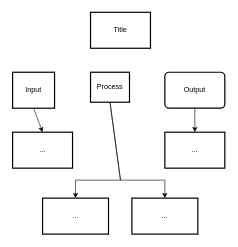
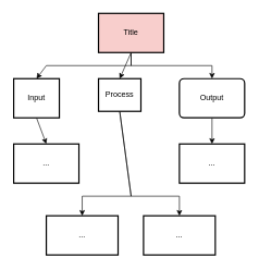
  <mxCell id="0" />
  <mxCell id="1" parent="0" />
  <mxCell id="2" style="edgeStyle=none;rounded=0;html=1;exitX=0.5;exitY=1;exitDx=0;exitDy=0;entryX=0.5;entryY=0;entryDx=0;entryDy=0;" parent="1" source="4" target="15" edge="1"><mxGeometry relative="1" as="geometry"><Array as="points"><mxPoint x="200" y="300" /><mxPoint x="125" y="300" /></Array></mxGeometry></mxCell>
  <mxCell id="3" style="edgeStyle=none;rounded=0;html=1;exitX=0.5;exitY=1;exitDx=0;exitDy=0;entryX=0.5;entryY=0;entryDx=0;entryDy=0;" parent="1" source="4" target="16" edge="1"><mxGeometry relative="1" as="geometry"><Array as="points"><mxPoint x="200" y="300" /><mxPoint x="274" y="300" /></Array></mxGeometry></mxCell>
  <mxCell id="4" value="Process" style="rounded=0;whiteSpace=wrap;html=1;absoluteArcSize=1;arcSize=14;strokeWidth=2;" parent="1" vertex="1"><mxGeometry x="150" y="120" width="65" height="50" as="geometry" /></mxCell>
- <mxCell id="8" value="Title" style="rounded=0;whiteSpace=wrap;html=1;absoluteArcSize=1;arcSize=14;strokeWidth=2;" parent="1" vertex="1"><mxGeometry x="150" y="20" width="100" height="60" as="geometry" /></mxCell>
+ <mxCell id="5" style="edgeStyle=none;html=1;exitX=0.5;exitY=1;exitDx=0;exitDy=0;entryX=0.5;entryY=0;entryDx=0;entryDy=0;rounded=0;" parent="1" source="8" target="10" edge="1"><mxGeometry relative="1" as="geometry"><Array as="points"><mxPoint x="200" y="100" /><mxPoint x="70" y="100" /></Array></mxGeometry></mxCell>
+ <mxCell id="6" style="edgeStyle=none;rounded=0;html=1;exitX=0.5;exitY=1;exitDx=0;exitDy=0;entryX=0.5;entryY=0;entryDx=0;entryDy=0;" parent="1" source="8" target="4" edge="1"><mxGeometry relative="1" as="geometry" /></mxCell>
+ <mxCell id="7" style="edgeStyle=none;rounded=0;html=1;exitX=0.5;exitY=1;exitDx=0;exitDy=0;entryX=0.5;entryY=0;entryDx=0;entryDy=0;" parent="1" source="8" target="12" edge="1"><mxGeometry relative="1" as="geometry"><Array as="points"><mxPoint x="200" y="100" /><mxPoint x="324" y="100" /></Array></mxGeometry></mxCell>
+ <mxCell id="8" value="Title" style="rounded=0;whiteSpace=wrap;html=1;absoluteArcSize=1;arcSize=14;strokeWidth=2;fillColor=#f8cecc;" parent="1" vertex="1"><mxGeometry x="150" y="20" width="100" height="60" as="geometry" /></mxCell>
  <mxCell id="9" style="edgeStyle=none;rounded=0;html=1;exitX=0.5;exitY=1;exitDx=0;exitDy=0;entryX=0.5;entryY=0;entryDx=0;entryDy=0;" parent="1" source="10" target="13" edge="1"><mxGeometry relative="1" as="geometry" /></mxCell>
  <mxCell id="10" value="Input" style="rounded=0;whiteSpace=wrap;html=1;absoluteArcSize=1;arcSize=14;strokeWidth=2;" parent="1" vertex="1"><mxGeometry x="20" y="120" width="70" height="60" as="geometry" /></mxCell>
  <mxCell id="11" style="edgeStyle=none;rounded=0;html=1;entryX=0.5;entryY=0;entryDx=0;entryDy=0;" parent="1" source="12" target="14" edge="1"><mxGeometry relative="1" as="geometry" /></mxCell>
  <mxCell id="12" value="Output" style="whiteSpace=wrap;html=1;absoluteArcSize=1;arcSize=14;strokeWidth=2;rounded=1;" parent="1" vertex="1"><mxGeometry x="274" y="120" width="100" height="60" as="geometry" /></mxCell>
  <mxCell id="13" value="..." style="rounded=0;whiteSpace=wrap;html=1;absoluteArcSize=1;arcSize=14;strokeWidth=2;" parent="1" vertex="1"><mxGeometry x="20" y="220" width="100" height="60" as="geometry" /></mxCell>
  <mxCell id="14" value="..." style="rounded=0;whiteSpace=wrap;html=1;absoluteArcSize=1;arcSize=14;strokeWidth=2;" parent="1" vertex="1"><mxGeometry x="274" y="220" width="100" height="60" as="geometry" /></mxCell>
  <mxCell id="15" value="..." style="rounded=0;whiteSpace=wrap;html=1;absoluteArcSize=1;arcSize=14;strokeWidth=2;" parent="1" vertex="1"><mxGeometry x="70" y="330" width="110" height="60" as="geometry" /></mxCell>
  <mxCell id="16" value="..." style="rounded=0;whiteSpace=wrap;html=1;absoluteArcSize=1;arcSize=14;strokeWidth=2;" parent="1" vertex="1"><mxGeometry x="219" y="330" width="110" height="60" as="geometry" /></mxCell>
